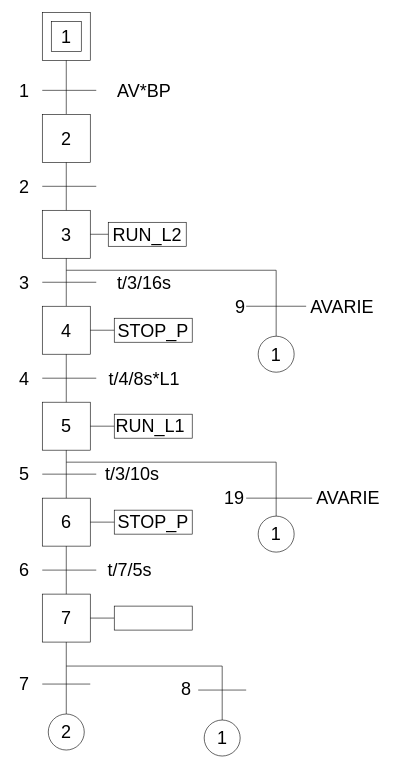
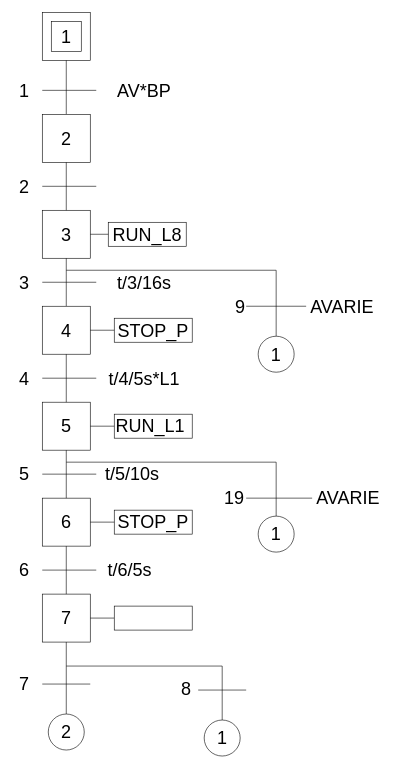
  <mxCell id="0" />
  <mxCell id="1" parent="0" />
  <mxCell id="2" style="whiteSpace=wrap;html=1;aspect=fixed;" value="" parent="1" vertex="1"><mxGeometry width="80" as="geometry" height="80" x="70" y="20" /></mxCell>
  <mxCell id="3" style="whiteSpace=wrap;html=1;aspect=fixed;" value="" parent="1" vertex="1"><mxGeometry width="50" as="geometry" height="50" x="85" y="35" /></mxCell>
  <mxCell id="4" style="text;html=1;strokeColor=none;fillColor=none;align=center;verticalAlign=middle;whiteSpace=wrap;rounded=0;strokeWidth=1;fontSize=30;" value="1" parent="1" vertex="1"><mxGeometry width="40" as="geometry" height="50" x="90" y="35" /></mxCell>
  <mxCell id="5" style="endArrow=none;html=1;fontSize=30;entryX=0.5;entryY=1;entryDx=0;entryDy=0;" target="2" value="" parent="1" edge="1"><mxGeometry width="50" as="geometry" height="50" relative="1"><mxPoint as="sourcePoint" x="110" y="190" /><mxPoint as="targetPoint" x="140" y="560" /></mxGeometry></mxCell>
  <mxCell id="6" style="whiteSpace=wrap;html=1;aspect=fixed;strokeWidth=1;fontSize=30;" value="" parent="1" vertex="1"><mxGeometry width="80" as="geometry" height="80" x="70" y="190" /></mxCell>
  <mxCell id="7" style="endArrow=none;html=1;fontSize=30;entryX=0.5;entryY=1;entryDx=0;entryDy=0;" target="6" value="" parent="1" edge="1"><mxGeometry width="50" as="geometry" height="50" relative="1"><mxPoint as="sourcePoint" x="110" y="390" /><mxPoint as="targetPoint" x="110" y="480" /></mxGeometry></mxCell>
  <mxCell id="8" style="whiteSpace=wrap;html=1;aspect=fixed;strokeWidth=1;fontSize=30;" value="" parent="1" vertex="1"><mxGeometry width="80" as="geometry" height="80" x="70" y="350" /></mxCell>
  <mxCell id="9" style="endArrow=none;html=1;fontSize=30;entryX=0.5;entryY=1;entryDx=0;entryDy=0;" target="8" value="" parent="1" edge="1"><mxGeometry width="50" as="geometry" height="50" relative="1"><mxPoint as="sourcePoint" x="110" y="510" /><mxPoint as="targetPoint" x="130" y="460" /></mxGeometry></mxCell>
  <mxCell id="10" style="whiteSpace=wrap;html=1;aspect=fixed;strokeWidth=1;fontSize=30;" value="" parent="1" vertex="1"><mxGeometry width="80" as="geometry" height="80" x="70" y="510" /></mxCell>
  <mxCell id="11" style="whiteSpace=wrap;html=1;aspect=fixed;strokeWidth=1;fontSize=30;" value="" parent="1" vertex="1"><mxGeometry width="80" as="geometry" height="80" x="70" y="670" /></mxCell>
  <mxCell id="12" style="whiteSpace=wrap;html=1;aspect=fixed;strokeWidth=1;fontSize=30;" value="" parent="1" vertex="1"><mxGeometry width="80" as="geometry" height="80" x="70" y="830" /></mxCell>
  <mxCell id="13" style="whiteSpace=wrap;html=1;aspect=fixed;strokeWidth=1;fontSize=30;" value="" parent="1" vertex="1"><mxGeometry width="80" as="geometry" height="80" x="70" y="990" /></mxCell>
  <mxCell id="14" style="endArrow=none;html=1;fontSize=30;entryX=0.5;entryY=1;entryDx=0;entryDy=0;exitX=0.5;exitY=0;exitDx=0;exitDy=0;" target="10" value="" parent="1" edge="1" source="11"><mxGeometry width="50" as="geometry" height="50" relative="1"><mxPoint as="sourcePoint" x="100" y="780" /><mxPoint as="targetPoint" x="150" y="730" /></mxGeometry></mxCell>
  <mxCell id="15" style="endArrow=none;html=1;fontSize=30;exitX=0.5;exitY=1;exitDx=0;exitDy=0;entryX=0.5;entryY=0;entryDx=0;entryDy=0;" target="12" value="" parent="1" edge="1" source="11"><mxGeometry width="50" as="geometry" height="50" relative="1"><mxPoint as="sourcePoint" x="110" y="720" /><mxPoint as="targetPoint" x="160" y="670" /></mxGeometry></mxCell>
  <mxCell id="16" style="endArrow=none;html=1;fontSize=30;entryX=0.5;entryY=1;entryDx=0;entryDy=0;exitX=0.5;exitY=0;exitDx=0;exitDy=0;" target="12" value="" parent="1" edge="1" source="13"><mxGeometry width="50" as="geometry" height="50" relative="1"><mxPoint as="sourcePoint" x="110" y="720" /><mxPoint as="targetPoint" x="160" y="670" /></mxGeometry></mxCell>
  <mxCell id="17" style="endArrow=none;html=1;fontSize=30;" value="" parent="1" edge="1"><mxGeometry width="50" as="geometry" height="50" relative="1"><mxPoint as="sourcePoint" x="70" y="150" /><mxPoint as="targetPoint" x="160" y="150" /></mxGeometry></mxCell>
  <mxCell id="18" style="endArrow=none;html=1;fontSize=30;" value="" parent="1" edge="1"><mxGeometry width="50" as="geometry" height="50" relative="1"><mxPoint as="sourcePoint" x="70" y="310" /><mxPoint as="targetPoint" x="160" y="310" /></mxGeometry></mxCell>
  <mxCell id="19" style="endArrow=none;html=1;fontSize=30;" value="" parent="1" edge="1"><mxGeometry width="50" as="geometry" height="50" relative="1"><mxPoint as="sourcePoint" x="70" y="470" /><mxPoint as="targetPoint" x="160" y="470" /></mxGeometry></mxCell>
  <mxCell id="20" style="endArrow=none;html=1;fontSize=30;" value="" parent="1" edge="1"><mxGeometry width="50" as="geometry" height="50" relative="1"><mxPoint as="sourcePoint" x="70" y="630" /><mxPoint as="targetPoint" x="160" y="630" /></mxGeometry></mxCell>
  <mxCell id="21" style="endArrow=none;html=1;fontSize=30;" value="" parent="1" edge="1"><mxGeometry width="50" as="geometry" height="50" relative="1"><mxPoint as="sourcePoint" x="70" y="790" /><mxPoint as="targetPoint" x="160" y="790" /></mxGeometry></mxCell>
  <mxCell id="22" style="endArrow=none;html=1;fontSize=30;" value="" parent="1" edge="1"><mxGeometry width="50" as="geometry" height="50" relative="1"><mxPoint as="sourcePoint" x="70" y="950" /><mxPoint as="targetPoint" x="160" y="950" /></mxGeometry></mxCell>
  <mxCell id="23" style="text;html=1;strokeColor=none;fillColor=none;align=center;verticalAlign=middle;whiteSpace=wrap;rounded=0;fontSize=30;" value="2" parent="1" vertex="1"><mxGeometry width="40" as="geometry" height="20" x="90" y="220" /></mxCell>
  <mxCell id="24" style="text;html=1;strokeColor=none;fillColor=none;align=center;verticalAlign=middle;whiteSpace=wrap;rounded=0;fontSize=30;" value="3" parent="1" vertex="1"><mxGeometry width="40" as="geometry" height="20" x="90" y="380" /></mxCell>
  <mxCell id="25" style="text;html=1;strokeColor=none;fillColor=none;align=center;verticalAlign=middle;whiteSpace=wrap;rounded=0;fontSize=30;" value="4" parent="1" vertex="1"><mxGeometry width="40" as="geometry" height="20" x="90" y="540" /></mxCell>
  <mxCell id="26" style="text;html=1;strokeColor=none;fillColor=none;align=center;verticalAlign=middle;whiteSpace=wrap;rounded=0;fontSize=30;" value="5" parent="1" vertex="1"><mxGeometry width="40" as="geometry" height="20" x="90" y="700" /></mxCell>
  <mxCell id="27" style="text;html=1;strokeColor=none;fillColor=none;align=center;verticalAlign=middle;whiteSpace=wrap;rounded=0;fontSize=30;" value="6" parent="1" vertex="1"><mxGeometry width="40" as="geometry" height="20" x="90" y="860" /></mxCell>
  <mxCell id="28" style="text;html=1;strokeColor=none;fillColor=none;align=center;verticalAlign=middle;whiteSpace=wrap;rounded=0;fontSize=30;" value="7" parent="1" vertex="1"><mxGeometry width="40" as="geometry" height="20" x="90" y="1020" /></mxCell>
  <mxCell id="29" style="text;html=1;strokeColor=none;fillColor=none;align=center;verticalAlign=middle;whiteSpace=wrap;rounded=0;fontSize=30;" value="1" parent="1" vertex="1"><mxGeometry width="40" as="geometry" height="20" x="20" y="140" /></mxCell>
  <mxCell id="30" style="text;html=1;strokeColor=none;fillColor=none;align=center;verticalAlign=middle;whiteSpace=wrap;rounded=0;fontSize=30;" value="2" parent="1" vertex="1"><mxGeometry width="40" as="geometry" height="20" x="20" y="300" /></mxCell>
  <mxCell id="31" style="text;html=1;strokeColor=none;fillColor=none;align=center;verticalAlign=middle;whiteSpace=wrap;rounded=0;fontSize=30;" value="3" parent="1" vertex="1"><mxGeometry width="40" as="geometry" height="20" x="20" y="460" /></mxCell>
  <mxCell id="32" style="text;html=1;strokeColor=none;fillColor=none;align=center;verticalAlign=middle;whiteSpace=wrap;rounded=0;fontSize=30;" value="4" parent="1" vertex="1"><mxGeometry width="40" as="geometry" height="20" x="20" y="620" /></mxCell>
  <mxCell id="33" style="text;html=1;strokeColor=none;fillColor=none;align=center;verticalAlign=middle;whiteSpace=wrap;rounded=0;fontSize=30;" value="5" parent="1" vertex="1"><mxGeometry width="40" as="geometry" height="20" x="20" y="780" /></mxCell>
  <mxCell id="34" style="text;html=1;strokeColor=none;fillColor=none;align=center;verticalAlign=middle;whiteSpace=wrap;rounded=0;fontSize=30;" value="6" parent="1" vertex="1"><mxGeometry width="40" as="geometry" height="20" x="20" y="940" /></mxCell>
  <mxCell id="35" style="endArrow=none;html=1;fontSize=30;exitX=0.5;exitY=1;exitDx=0;exitDy=0;" value="" parent="1" edge="1" source="13"><mxGeometry width="50" as="geometry" height="50" relative="1"><mxPoint as="sourcePoint" x="170" y="1000" /><mxPoint as="targetPoint" x="110" y="1190" /></mxGeometry></mxCell>
  <mxCell id="36" style="endArrow=none;html=1;fontSize=30;" value="" parent="1" edge="1"><mxGeometry width="50" as="geometry" height="50" relative="1"><mxPoint as="sourcePoint" x="150" y="1140" /><mxPoint as="targetPoint" x="70" y="1140" /></mxGeometry></mxCell>
  <mxCell id="37" style="text;html=1;strokeColor=none;fillColor=none;align=center;verticalAlign=middle;whiteSpace=wrap;rounded=0;fontSize=30;" value="7" parent="1" vertex="1"><mxGeometry width="40" as="geometry" height="20" x="20" y="1130" /></mxCell>
  <mxCell id="38" style="ellipse;whiteSpace=wrap;html=1;aspect=fixed;strokeWidth=1;fontSize=30;" value="" parent="1" vertex="1"><mxGeometry width="60" as="geometry" height="60" x="80" y="1190" /></mxCell>
  <mxCell id="39" style="text;html=1;strokeColor=none;fillColor=none;align=center;verticalAlign=middle;whiteSpace=wrap;rounded=0;fontSize=30;" value="2" parent="1" vertex="1"><mxGeometry width="40" as="geometry" height="20" x="90" y="1210" /></mxCell>
  <mxCell id="40" style="endArrow=none;html=1;fontSize=30;" value="" parent="1" edge="1"><mxGeometry width="50" as="geometry" height="50" relative="1"><mxPoint as="sourcePoint" x="110" y="1110" /><mxPoint as="targetPoint" x="370" y="1110" /></mxGeometry></mxCell>
  <mxCell id="41" style="endArrow=none;html=1;fontSize=30;" value="" parent="1" edge="1"><mxGeometry width="50" as="geometry" height="50" relative="1"><mxPoint as="sourcePoint" x="370" y="1200" /><mxPoint as="targetPoint" x="370" y="1110" /></mxGeometry></mxCell>
  <mxCell id="42" style="ellipse;whiteSpace=wrap;html=1;aspect=fixed;strokeWidth=1;fontSize=30;" value="" parent="1" vertex="1"><mxGeometry width="60" as="geometry" height="60" x="340" y="1200" /></mxCell>
  <mxCell id="43" style="text;html=1;strokeColor=none;fillColor=none;align=center;verticalAlign=middle;whiteSpace=wrap;rounded=0;fontSize=30;" value="1" parent="1" vertex="1"><mxGeometry width="40" as="geometry" height="20" x="350" y="1220" /></mxCell>
  <mxCell id="44" style="endArrow=none;html=1;fontSize=30;" value="" parent="1" edge="1"><mxGeometry width="50" as="geometry" height="50" relative="1"><mxPoint as="sourcePoint" x="410" y="1150" /><mxPoint as="targetPoint" x="330" y="1150" /></mxGeometry></mxCell>
  <mxCell id="45" style="text;html=1;strokeColor=none;fillColor=none;align=center;verticalAlign=middle;whiteSpace=wrap;rounded=0;fontSize=30;" value="8" parent="1" vertex="1"><mxGeometry width="40" as="geometry" height="20" x="290" y="1138" /></mxCell>
  <mxCell id="46" style="text;html=1;strokeColor=none;fillColor=none;align=center;verticalAlign=middle;whiteSpace=wrap;rounded=0;fontSize=30;" value="AV*BP" parent="1" vertex="1"><mxGeometry width="160" as="geometry" height="20" x="160" y="140" /></mxCell>
  <mxCell id="47" style="endArrow=none;html=1;fontSize=30;" value="" parent="1" edge="1"><mxGeometry width="50" as="geometry" height="50" relative="1"><mxPoint as="sourcePoint" x="110" y="450" /><mxPoint as="targetPoint" x="460" y="450" /></mxGeometry></mxCell>
  <mxCell id="48" style="text;html=1;strokeColor=none;fillColor=none;align=center;verticalAlign=middle;whiteSpace=wrap;rounded=0;fontSize=30;" value="9" parent="1" vertex="1"><mxGeometry width="40" as="geometry" height="20" x="380" y="500" /></mxCell>
  <mxCell id="49" style="text;html=1;strokeColor=none;fillColor=none;align=center;verticalAlign=middle;whiteSpace=wrap;rounded=0;fontSize=30;" value="t/3/16s" parent="1" vertex="1"><mxGeometry width="140" as="geometry" height="20" x="170" y="460" /></mxCell>
  <mxCell id="50" style="endArrow=none;html=1;fontSize=30;" value="" parent="1" edge="1"><mxGeometry width="50" as="geometry" height="50" relative="1"><mxPoint as="sourcePoint" x="460" y="560" /><mxPoint as="targetPoint" x="460" y="450" /></mxGeometry></mxCell>
  <mxCell id="51" style="endArrow=none;html=1;fontSize=30;" value="" parent="1" edge="1"><mxGeometry width="50" as="geometry" height="50" relative="1"><mxPoint as="sourcePoint" x="510" y="510" /><mxPoint as="targetPoint" x="410" y="510" /></mxGeometry></mxCell>
  <mxCell id="52" style="text;html=1;strokeColor=none;fillColor=none;align=center;verticalAlign=middle;whiteSpace=wrap;rounded=0;fontSize=30;" value="AVARIE" parent="1" vertex="1"><mxGeometry width="160" as="geometry" height="20" x="490" y="500" /></mxCell>
  <mxCell id="53" style="ellipse;whiteSpace=wrap;html=1;aspect=fixed;strokeWidth=1;fontSize=30;" value="" parent="1" vertex="1"><mxGeometry width="60" as="geometry" height="60" x="430" y="560" /></mxCell>
  <mxCell id="54" style="text;html=1;strokeColor=none;fillColor=none;align=center;verticalAlign=middle;whiteSpace=wrap;rounded=0;fontSize=30;" value="1" parent="1" vertex="1"><mxGeometry width="40" as="geometry" height="20" x="440" y="580" /></mxCell>
- <mxCell id="55" style="text;html=1;strokeColor=none;fillColor=none;align=center;verticalAlign=middle;whiteSpace=wrap;rounded=0;fontSize=30;" value="t/4/8s*L1" parent="1" vertex="1"><mxGeometry width="140" as="geometry" height="20" x="170" y="620" /></mxCell>
- <mxCell id="56" style="text;html=1;strokeColor=none;fillColor=none;align=center;verticalAlign=middle;whiteSpace=wrap;rounded=0;fontSize=30;" value="t/3/10s" parent="1" vertex="1"><mxGeometry width="150" as="geometry" height="20" x="145" y="780" /></mxCell>
- <mxCell id="57" style="text;html=1;strokeColor=none;fillColor=none;align=center;verticalAlign=middle;whiteSpace=wrap;rounded=0;fontSize=30;" value="t/7/5s" parent="1" vertex="1"><mxGeometry width="160" as="geometry" height="20" x="136" y="940" /></mxCell>
+ <mxCell id="55" style="text;html=1;strokeColor=none;fillColor=none;align=center;verticalAlign=middle;whiteSpace=wrap;rounded=0;fontSize=30;" value="t/4/5s*L1" parent="1" vertex="1"><mxGeometry width="140" as="geometry" height="20" x="170" y="620" /></mxCell>
+ <mxCell id="56" style="text;html=1;strokeColor=none;fillColor=none;align=center;verticalAlign=middle;whiteSpace=wrap;rounded=0;fontSize=30;" value="t/5/10s" parent="1" vertex="1"><mxGeometry width="150" as="geometry" height="20" x="145" y="780" /></mxCell>
+ <mxCell id="57" style="text;html=1;strokeColor=none;fillColor=none;align=center;verticalAlign=middle;whiteSpace=wrap;rounded=0;fontSize=30;" value="t/6/5s" parent="1" vertex="1"><mxGeometry width="160" as="geometry" height="20" x="136" y="940" /></mxCell>
  <mxCell id="58" style="endArrow=none;html=1;fontSize=30;" value="" parent="1" edge="1"><mxGeometry width="50" as="geometry" height="50" relative="1"><mxPoint as="sourcePoint" x="110" y="770" /><mxPoint as="targetPoint" x="460" y="770" /></mxGeometry></mxCell>
  <mxCell id="59" style="endArrow=none;html=1;fontSize=30;" value="" parent="1" edge="1"><mxGeometry width="50" as="geometry" height="50" relative="1"><mxPoint as="sourcePoint" x="460" y="860" /><mxPoint as="targetPoint" x="460" y="770" /></mxGeometry></mxCell>
  <mxCell id="60" style="ellipse;whiteSpace=wrap;html=1;aspect=fixed;strokeWidth=1;fontSize=30;" value="" parent="1" vertex="1"><mxGeometry width="60" as="geometry" height="60" x="430" y="860" /></mxCell>
  <mxCell id="61" style="endArrow=none;html=1;fontSize=30;" value="" parent="1" edge="1"><mxGeometry width="50" as="geometry" height="50" relative="1"><mxPoint as="sourcePoint" x="410" y="830" /><mxPoint as="targetPoint" x="520" y="830" /></mxGeometry></mxCell>
  <mxCell id="62" style="text;html=1;strokeColor=none;fillColor=none;align=center;verticalAlign=middle;whiteSpace=wrap;rounded=0;fontSize=30;" value="1" parent="1" vertex="1"><mxGeometry width="40" as="geometry" height="20" x="440" y="880" /></mxCell>
  <mxCell id="63" style="text;html=1;strokeColor=none;fillColor=none;align=center;verticalAlign=middle;whiteSpace=wrap;rounded=0;fontSize=30;" value="19" parent="1" vertex="1"><mxGeometry width="40" as="geometry" height="20" x="370" y="820" /></mxCell>
  <mxCell id="64" style="text;html=1;strokeColor=none;fillColor=none;align=center;verticalAlign=middle;whiteSpace=wrap;rounded=0;fontSize=30;" value="AVARIE" parent="1" vertex="1"><mxGeometry width="160" as="geometry" height="20" x="500" y="820" /></mxCell>
  <mxCell id="65" style="endArrow=none;html=1;fontSize=30;entryX=1;entryY=0.5;entryDx=0;entryDy=0;" target="8" value="" parent="1" edge="1"><mxGeometry width="50" as="geometry" height="50" relative="1"><mxPoint as="sourcePoint" x="190" y="390" /><mxPoint as="targetPoint" x="150" y="220" /></mxGeometry></mxCell>
  <mxCell id="66" style="endArrow=none;html=1;fontSize=30;exitX=1;exitY=0.5;exitDx=0;exitDy=0;" value="" parent="1" edge="1" source="10"><mxGeometry width="50" as="geometry" height="50" relative="1"><mxPoint as="sourcePoint" x="280" y="570" /><mxPoint as="targetPoint" x="220" y="550" /></mxGeometry></mxCell>
  <mxCell id="67" style="rounded=0;whiteSpace=wrap;html=1;strokeWidth=1;fontSize=30;" value="" parent="1" vertex="1"><mxGeometry width="130" as="geometry" height="40" x="190" y="530" /></mxCell>
  <mxCell id="68" style="text;html=1;strokeColor=none;fillColor=none;align=center;verticalAlign=middle;whiteSpace=wrap;rounded=0;fontSize=30;" value="STOP_P" parent="1" vertex="1"><mxGeometry width="90" as="geometry" height="20" x="210" y="540" /></mxCell>
  <mxCell id="69" style="endArrow=none;html=1;fontSize=30;exitX=1;exitY=0.5;exitDx=0;exitDy=0;" value="" parent="1" edge="1" source="11"><mxGeometry width="50" as="geometry" height="50" relative="1"><mxPoint as="sourcePoint" x="280" y="570" /><mxPoint as="targetPoint" x="200" y="710" /></mxGeometry></mxCell>
  <mxCell id="70" style="rounded=0;whiteSpace=wrap;html=1;strokeWidth=1;fontSize=30;" value="" parent="1" vertex="1"><mxGeometry width="130" as="geometry" height="40" x="190" y="690" /></mxCell>
  <mxCell id="71" style="text;html=1;strokeColor=none;fillColor=none;align=center;verticalAlign=middle;whiteSpace=wrap;rounded=0;fontSize=30;" value="RUN_L1" parent="1" vertex="1"><mxGeometry x="205" y="700" width="90" as="geometry" height="20" /></mxCell>
  <mxCell id="72" style="endArrow=none;html=1;fontSize=30;exitX=1;exitY=0.5;exitDx=0;exitDy=0;" value="" parent="1" edge="1" source="12"><mxGeometry width="50" as="geometry" height="50" relative="1"><mxPoint as="sourcePoint" x="280" y="720" /><mxPoint as="targetPoint" x="200" y="870" /></mxGeometry></mxCell>
  <mxCell id="73" style="rounded=0;whiteSpace=wrap;html=1;strokeWidth=1;fontSize=30;" value="" parent="1" vertex="1"><mxGeometry width="130" as="geometry" height="40" x="190" y="850" /></mxCell>
  <mxCell id="74" style="text;html=1;strokeColor=none;fillColor=none;align=center;verticalAlign=middle;whiteSpace=wrap;rounded=0;fontSize=30;" value="STOP_P" parent="1" vertex="1"><mxGeometry width="90" as="geometry" height="20" x="210" y="860" /></mxCell>
  <mxCell id="75" style="endArrow=none;html=1;fontSize=30;exitX=1;exitY=0.5;exitDx=0;exitDy=0;" value="" parent="1" edge="1" source="13"><mxGeometry width="50" as="geometry" height="50" relative="1"><mxPoint as="sourcePoint" x="280" y="720" /><mxPoint as="targetPoint" x="190" y="1030" /></mxGeometry></mxCell>
  <mxCell id="76" style="rounded=0;whiteSpace=wrap;html=1;strokeWidth=1;fontSize=30;" value="" parent="1" vertex="1"><mxGeometry width="130" as="geometry" height="40" x="190" y="1010" /></mxCell>
  <mxCell id="77" style="rounded=0;whiteSpace=wrap;html=1;strokeWidth=1;fontSize=30;" value="" parent="1" vertex="1"><mxGeometry width="130" as="geometry" height="40" x="180" y="370" /></mxCell>
- <mxCell id="78" style="text;html=1;strokeColor=none;fillColor=none;align=center;verticalAlign=middle;whiteSpace=wrap;rounded=0;fontSize=30;" value="RUN_L2" parent="1" vertex="1"><mxGeometry width="90" as="geometry" height="20" x="200" y="380" /></mxCell>
+ <mxCell id="78" style="text;html=1;strokeColor=none;fillColor=none;align=center;verticalAlign=middle;whiteSpace=wrap;rounded=0;fontSize=30;" value="RUN_L8" parent="1" vertex="1"><mxGeometry width="90" as="geometry" height="20" x="200" y="380" /></mxCell>
